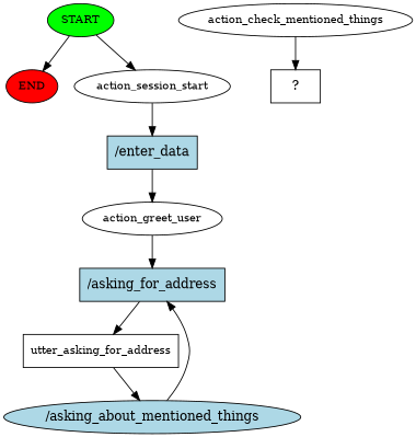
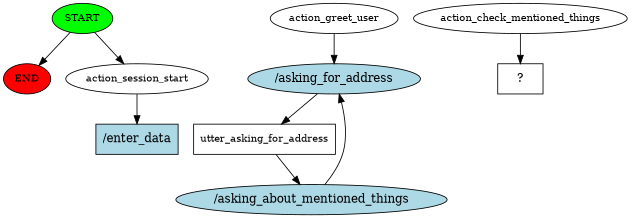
  digraph {
    node [fontsize=12]
    n1 [fillcolor=green label=START style=filled]
    n2 [fillcolor=red label=END style=filled]
    n3 [label=action_session_start]
    n4 [fillcolor=lightblue label="/enter_data" shape=rect style=filled fontsize=""]
    n5 [label=action_greet_user]
-   n6 [fillcolor=lightblue label="/asking_for_address" shape=rect style=filled fontsize=""]
+   n6 [fillcolor=lightblue label="/asking_for_address" shape=ellipse style=filled fontsize=""]
    n7 [label=utter_asking_for_address shape=box]
    n8 [fillcolor=lightblue label="/asking_about_mentioned_things" shape=ellipse style=filled fontsize=""]
    n9 [label=action_check_mentioned_things]
    n10 [label="  ?  " shape=rect fontsize=""]
    n1 -> n2
    n1 -> n3
    n3 -> n4
-   n4 -> n5
    n5 -> n6
    n6 -> n7
    n7 -> n8
    n8 -> n6
    n9 -> n10
  }
